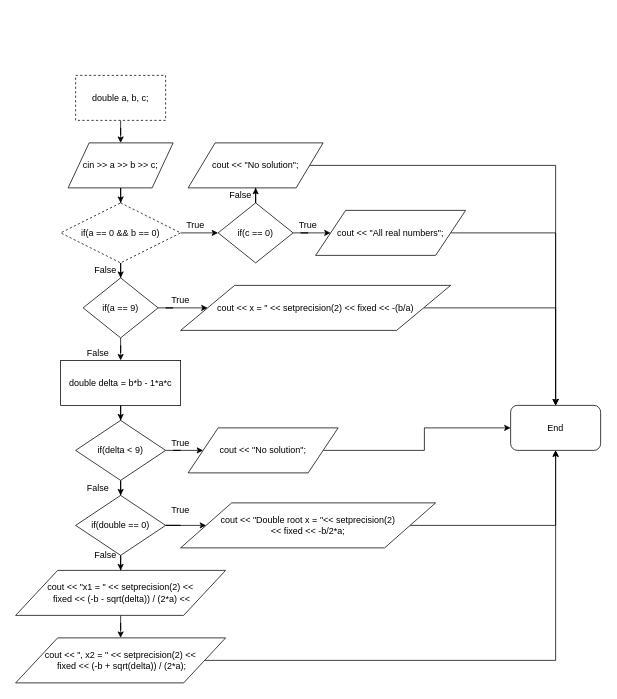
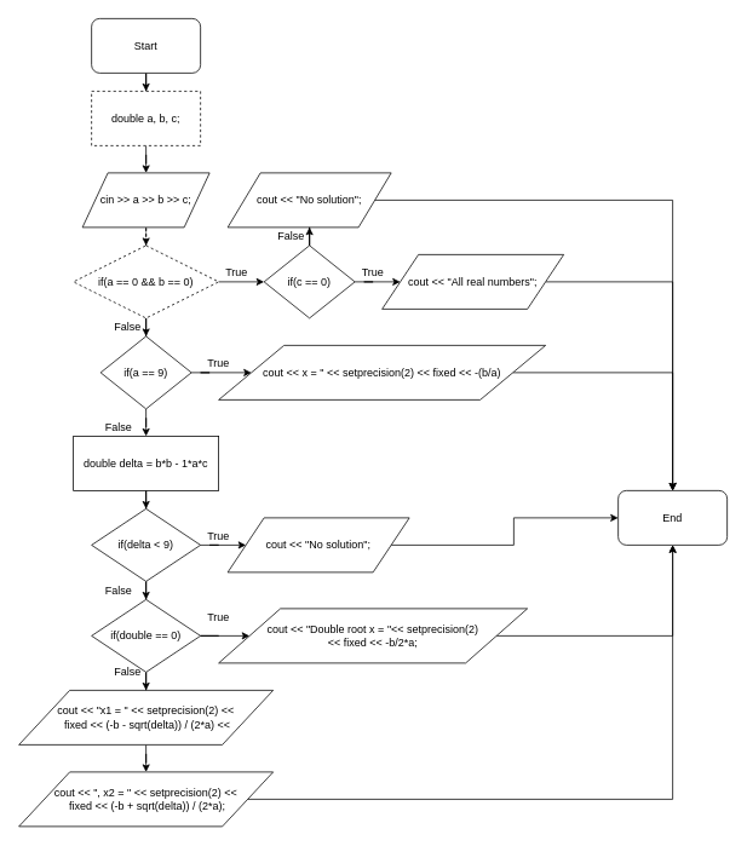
  <mxCell id="0" />
  <mxCell id="1" parent="0" />
+ <mxCell id="2" value="" style="edgeStyle=orthogonalEdgeStyle;rounded=0;orthogonalLoop=1;jettySize=auto;html=1;" edge="1" parent="1" source="3" target="13"><mxGeometry relative="1" as="geometry" /></mxCell>
+ <mxCell id="3" value="Start" style="rounded=1;whiteSpace=wrap;html=1;" vertex="1" parent="1"><mxGeometry x="100" y="20" width="120" height="60" as="geometry" /></mxCell>
  <mxCell id="4" value="" style="edgeStyle=orthogonalEdgeStyle;rounded=0;orthogonalLoop=1;jettySize=auto;html=1;" edge="1" parent="1" source="6" target="9"><mxGeometry relative="1" as="geometry" /></mxCell>
  <mxCell id="5" value="" style="edgeStyle=orthogonalEdgeStyle;rounded=0;orthogonalLoop=1;jettySize=auto;html=1;" edge="1" parent="1" source="6" target="24"><mxGeometry relative="1" as="geometry" /></mxCell>
  <mxCell id="6" value="if(a == 0 &amp;amp;&amp;amp; b == 0)" style="rhombus;whiteSpace=wrap;html=1;dashed=1;" vertex="1" parent="1"><mxGeometry y="270" width="160" height="80" as="geometry" x="80" /></mxCell>
  <mxCell id="7" value="" style="edgeStyle=orthogonalEdgeStyle;rounded=0;orthogonalLoop=1;jettySize=auto;html=1;" edge="1" parent="1" source="9" target="17"><mxGeometry relative="1" as="geometry" /></mxCell>
  <mxCell id="8" value="" style="edgeStyle=orthogonalEdgeStyle;rounded=0;orthogonalLoop=1;jettySize=auto;html=1;" edge="1" parent="1" source="9" target="31"><mxGeometry relative="1" as="geometry" /></mxCell>
  <mxCell id="9" value="if(a == 9)" style="rhombus;whiteSpace=wrap;html=1;" vertex="1" parent="1"><mxGeometry x="110" y="370" width="100" height="80" as="geometry" /></mxCell>
- <mxCell id="10" value="" style="edgeStyle=orthogonalEdgeStyle;rounded=0;orthogonalLoop=1;jettySize=auto;html=1;" edge="1" parent="1" source="11" target="6"><mxGeometry relative="1" as="geometry" /></mxCell>
+ <mxCell id="10" value="" style="edgeStyle=orthogonalEdgeStyle;rounded=0;orthogonalLoop=1;jettySize=auto;html=1;dashed=1;" edge="1" parent="1" source="11" target="6"><mxGeometry relative="1" as="geometry" /></mxCell>
  <mxCell id="11" value="cin &amp;gt;&amp;gt; a &amp;gt;&amp;gt; b &amp;gt;&amp;gt; c;" style="shape=parallelogram;perimeter=parallelogramPerimeter;whiteSpace=wrap;html=1;" vertex="1" parent="1"><mxGeometry x="90" y="190" width="140" height="60" as="geometry" /></mxCell>
  <mxCell id="12" value="" style="edgeStyle=orthogonalEdgeStyle;rounded=0;orthogonalLoop=1;jettySize=auto;html=1;" edge="1" parent="1" source="13" target="11"><mxGeometry relative="1" as="geometry" /></mxCell>
  <mxCell id="13" value="double a, b, c;" style="rounded=0;whiteSpace=wrap;html=1;dashed=1;" vertex="1" parent="1"><mxGeometry x="100" y="100" width="120" height="60" as="geometry" /></mxCell>
  <mxCell id="14" value="" style="edgeStyle=orthogonalEdgeStyle;rounded=0;orthogonalLoop=1;jettySize=auto;html=1;entryX=0.5;entryY=0;entryDx=0;entryDy=0;" edge="1" parent="1" source="15" target="21"><mxGeometry relative="1" as="geometry"><mxPoint x="528" y="220" as="targetPoint" /><Array as="points"><mxPoint x="740" y="220" /></Array></mxGeometry></mxCell>
  <mxCell id="15" value="cout &amp;lt;&amp;lt; &quot;No solution&quot;;" style="shape=parallelogram;perimeter=parallelogramPerimeter;whiteSpace=wrap;html=1;" vertex="1" parent="1"><mxGeometry x="250" y="190" width="180" height="60" as="geometry" /></mxCell>
  <mxCell id="16" value="" style="edgeStyle=orthogonalEdgeStyle;rounded=0;orthogonalLoop=1;jettySize=auto;html=1;entryX=0.5;entryY=0;entryDx=0;entryDy=0;" edge="1" parent="1" source="17" target="21"><mxGeometry relative="1" as="geometry"><mxPoint x="716" y="410" as="targetPoint" /></mxGeometry></mxCell>
  <mxCell id="17" value="cout &amp;lt;&amp;lt; x = &quot; &amp;lt;&amp;lt; setprecision(2) &amp;lt;&amp;lt; fixed &amp;lt;&amp;lt; -(b/a)" style="shape=parallelogram;perimeter=parallelogramPerimeter;whiteSpace=wrap;html=1;" vertex="1" parent="1"><mxGeometry x="240" y="380" width="360" height="60" as="geometry" /></mxCell>
  <mxCell id="18" value="" style="edgeStyle=orthogonalEdgeStyle;rounded=0;orthogonalLoop=1;jettySize=auto;html=1;entryX=0.5;entryY=0;entryDx=0;entryDy=0;" edge="1" parent="1" source="19" target="21"><mxGeometry relative="1" as="geometry"><mxPoint x="720" y="310" as="targetPoint" /></mxGeometry></mxCell>
  <mxCell id="19" value="cout &amp;lt;&amp;lt; &quot;All real numbers&quot;;" style="shape=parallelogram;perimeter=parallelogramPerimeter;whiteSpace=wrap;html=1;" vertex="1" parent="1"><mxGeometry x="420" y="280" width="200" height="60" as="geometry" /></mxCell>
  <mxCell id="20" value="False" style="text;html=1;strokeColor=none;fillColor=none;align=center;verticalAlign=middle;whiteSpace=wrap;rounded=0;" vertex="1" parent="1"><mxGeometry x="120" y="350" width="40" height="20" as="geometry" /></mxCell>
  <mxCell id="21" value="End" style="rounded=1;whiteSpace=wrap;html=1;" vertex="1" parent="1"><mxGeometry x="680" y="540" width="120" height="60" as="geometry" /></mxCell>
  <mxCell id="22" value="" style="edgeStyle=orthogonalEdgeStyle;rounded=0;orthogonalLoop=1;jettySize=auto;html=1;" edge="1" parent="1" source="24" target="15"><mxGeometry relative="1" as="geometry" /></mxCell>
  <mxCell id="23" value="" style="edgeStyle=orthogonalEdgeStyle;rounded=0;orthogonalLoop=1;jettySize=auto;html=1;" edge="1" parent="1" source="24" target="19"><mxGeometry relative="1" as="geometry" /></mxCell>
  <mxCell id="24" value="if(c == 0)" style="rhombus;whiteSpace=wrap;html=1;" vertex="1" parent="1"><mxGeometry x="290" y="270" width="100" height="80" as="geometry" /></mxCell>
  <mxCell id="25" value="True" style="text;html=1;strokeColor=none;fillColor=none;align=center;verticalAlign=middle;whiteSpace=wrap;rounded=0;" vertex="1" parent="1"><mxGeometry x="390" y="290" width="40" height="20" as="geometry" /></mxCell>
  <mxCell id="26" value="False" style="text;html=1;strokeColor=none;fillColor=none;align=center;verticalAlign=middle;whiteSpace=wrap;rounded=0;" vertex="1" parent="1"><mxGeometry x="300" y="250" width="40" height="20" as="geometry" /></mxCell>
  <mxCell id="27" value="True" style="text;html=1;strokeColor=none;fillColor=none;align=center;verticalAlign=middle;whiteSpace=wrap;rounded=0;" vertex="1" parent="1"><mxGeometry x="240" y="290" width="40" height="20" as="geometry" /></mxCell>
  <mxCell id="28" value="True" style="text;html=1;strokeColor=none;fillColor=none;align=center;verticalAlign=middle;whiteSpace=wrap;rounded=0;" vertex="1" parent="1"><mxGeometry x="220" y="390" width="40" height="20" as="geometry" /></mxCell>
  <mxCell id="29" value="False" style="text;html=1;strokeColor=none;fillColor=none;align=center;verticalAlign=middle;whiteSpace=wrap;rounded=0;" vertex="1" parent="1"><mxGeometry x="110" y="460" width="40" height="20" as="geometry" /></mxCell>
  <mxCell id="30" value="" style="edgeStyle=orthogonalEdgeStyle;rounded=0;orthogonalLoop=1;jettySize=auto;html=1;" edge="1" parent="1" source="31" target="34"><mxGeometry relative="1" as="geometry" /></mxCell>
  <mxCell id="31" value="double delta = b*b - 1*a*c" style="rounded=0;whiteSpace=wrap;html=1;" vertex="1" parent="1"><mxGeometry y="480" width="160" height="60" as="geometry" x="80" /></mxCell>
  <mxCell id="32" value="" style="edgeStyle=orthogonalEdgeStyle;rounded=0;orthogonalLoop=1;jettySize=auto;html=1;" edge="1" parent="1" source="34" target="39"><mxGeometry relative="1" as="geometry" /></mxCell>
  <mxCell id="33" value="" style="edgeStyle=orthogonalEdgeStyle;rounded=0;orthogonalLoop=1;jettySize=auto;html=1;" edge="1" parent="1" source="34" target="37"><mxGeometry relative="1" as="geometry" /></mxCell>
  <mxCell id="34" value="if(delta &amp;lt; 9)" style="rhombus;whiteSpace=wrap;html=1;" vertex="1" parent="1"><mxGeometry x="100" y="560" width="120" height="80" as="geometry" /></mxCell>
  <mxCell id="35" value="" style="edgeStyle=orthogonalEdgeStyle;rounded=0;orthogonalLoop=1;jettySize=auto;html=1;" edge="1" parent="1" source="37" target="41"><mxGeometry relative="1" as="geometry" /></mxCell>
  <mxCell id="36" value="" style="edgeStyle=orthogonalEdgeStyle;rounded=0;orthogonalLoop=1;jettySize=auto;html=1;" edge="1" parent="1" source="37" target="46"><mxGeometry relative="1" as="geometry" /></mxCell>
  <mxCell id="37" value="if(double == 0)" style="rhombus;whiteSpace=wrap;html=1;" vertex="1" parent="1"><mxGeometry x="100" y="660" width="120" height="80" as="geometry" /></mxCell>
  <mxCell id="38" value="" style="edgeStyle=orthogonalEdgeStyle;rounded=0;orthogonalLoop=1;jettySize=auto;html=1;entryX=0;entryY=0.5;entryDx=0;entryDy=0;" edge="1" parent="1" source="39" target="21"><mxGeometry relative="1" as="geometry"><mxPoint x="550" y="600" as="targetPoint" /></mxGeometry></mxCell>
  <mxCell id="39" value="cout &amp;lt;&amp;lt; &quot;No solution&quot;;" style="shape=parallelogram;perimeter=parallelogramPerimeter;whiteSpace=wrap;html=1;" vertex="1" parent="1"><mxGeometry x="250" y="570" width="200" height="60" as="geometry" /></mxCell>
  <mxCell id="40" value="" style="edgeStyle=orthogonalEdgeStyle;rounded=0;orthogonalLoop=1;jettySize=auto;html=1;entryX=0.5;entryY=1;entryDx=0;entryDy=0;" edge="1" parent="1" source="41" target="21"><mxGeometry relative="1" as="geometry"><mxPoint x="694" y="700" as="targetPoint" /></mxGeometry></mxCell>
  <mxCell id="41" value="cout &amp;lt;&amp;lt; &quot;Double root x = &quot;&amp;lt;&amp;lt; setprecision(2) &lt;br&gt;&amp;lt;&amp;lt; fixed &amp;lt;&amp;lt; -b/2*a;" style="shape=parallelogram;perimeter=parallelogramPerimeter;whiteSpace=wrap;html=1;" vertex="1" parent="1"><mxGeometry x="240" y="670" width="340" height="60" as="geometry" /></mxCell>
  <mxCell id="42" value="True" style="text;html=1;strokeColor=none;fillColor=none;align=center;verticalAlign=middle;whiteSpace=wrap;rounded=0;" vertex="1" parent="1"><mxGeometry x="220" y="580" width="40" height="20" as="geometry" /></mxCell>
  <mxCell id="43" value="True" style="text;html=1;strokeColor=none;fillColor=none;align=center;verticalAlign=middle;whiteSpace=wrap;rounded=0;" vertex="1" parent="1"><mxGeometry x="220" y="670" width="40" height="20" as="geometry" /></mxCell>
  <mxCell id="44" value="False" style="text;html=1;strokeColor=none;fillColor=none;align=center;verticalAlign=middle;whiteSpace=wrap;rounded=0;" vertex="1" parent="1"><mxGeometry x="110" y="640" width="40" height="20" as="geometry" /></mxCell>
  <mxCell id="45" value="" style="edgeStyle=orthogonalEdgeStyle;rounded=0;orthogonalLoop=1;jettySize=auto;html=1;" edge="1" parent="1" source="46" target="48"><mxGeometry relative="1" as="geometry" /></mxCell>
  <mxCell id="46" value="cout &amp;lt;&amp;lt; &quot;x1 = &quot; &amp;lt;&amp;lt; setprecision(2) &amp;lt;&amp;lt;&lt;br&gt;&amp;nbsp;fixed &amp;lt;&amp;lt; (-b - sqrt(delta)) / (2*a) &amp;lt;&amp;lt;" style="shape=parallelogram;perimeter=parallelogramPerimeter;whiteSpace=wrap;html=1;" vertex="1" parent="1"><mxGeometry x="20" y="760" width="280" height="60" as="geometry" /></mxCell>
  <mxCell id="47" value="" style="edgeStyle=orthogonalEdgeStyle;rounded=0;orthogonalLoop=1;jettySize=auto;html=1;entryX=0.5;entryY=1;entryDx=0;entryDy=0;" edge="1" parent="1" source="48" target="21"><mxGeometry relative="1" as="geometry"><mxPoint x="740" y="610" as="targetPoint" /></mxGeometry></mxCell>
  <mxCell id="48" value="cout &amp;lt;&amp;lt; &quot;, x2 = &quot; &amp;lt;&amp;lt; setprecision(2) &amp;lt;&amp;lt;&lt;br&gt;&amp;nbsp;fixed &amp;lt;&amp;lt; (-b + sqrt(delta)) / (2*a);" style="shape=parallelogram;perimeter=parallelogramPerimeter;whiteSpace=wrap;html=1;" vertex="1" parent="1"><mxGeometry x="20" y="850" width="280" height="60" as="geometry" /></mxCell>
  <mxCell id="49" value="False" style="text;html=1;strokeColor=none;fillColor=none;align=center;verticalAlign=middle;whiteSpace=wrap;rounded=0;" vertex="1" parent="1"><mxGeometry x="120" y="730" width="40" height="20" as="geometry" /></mxCell>
